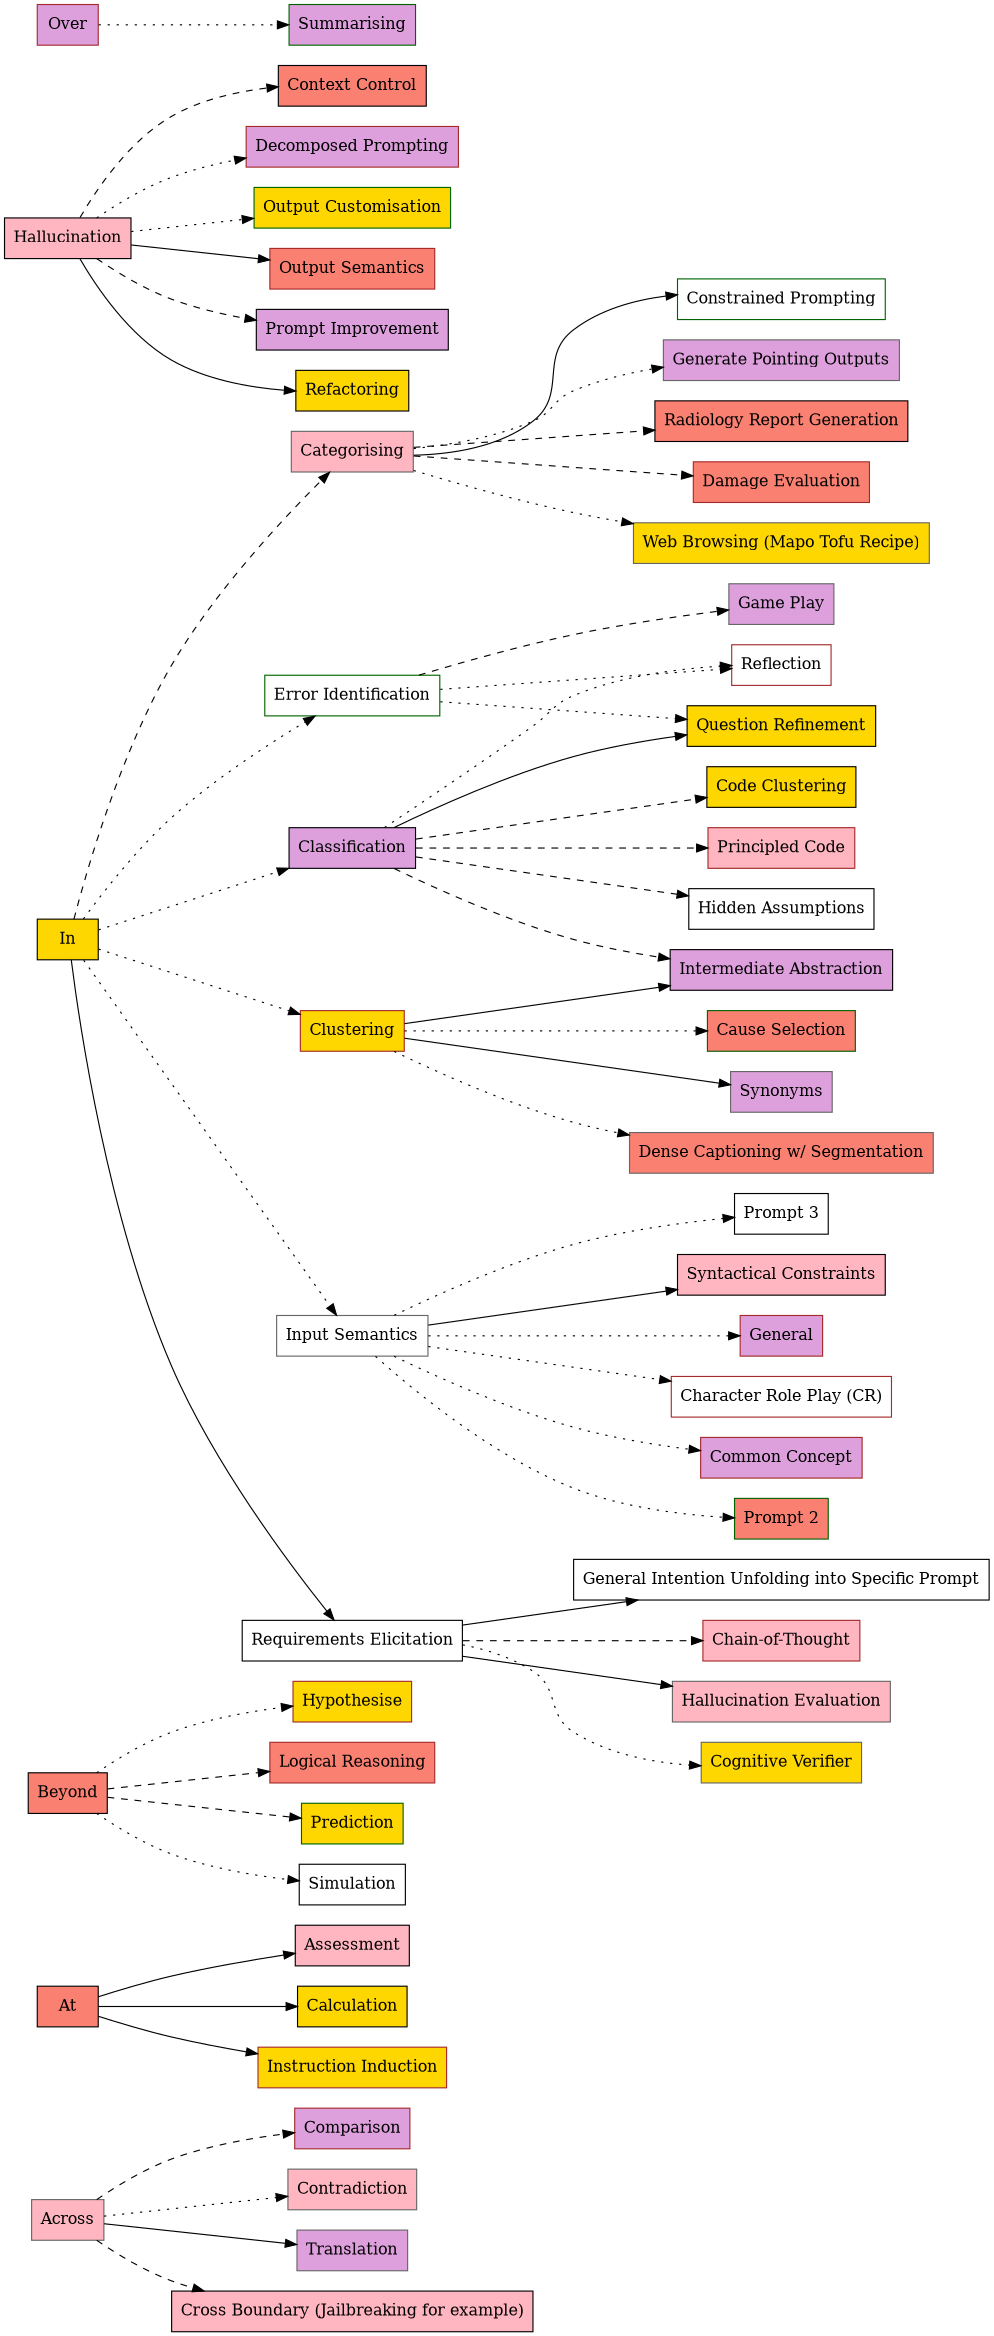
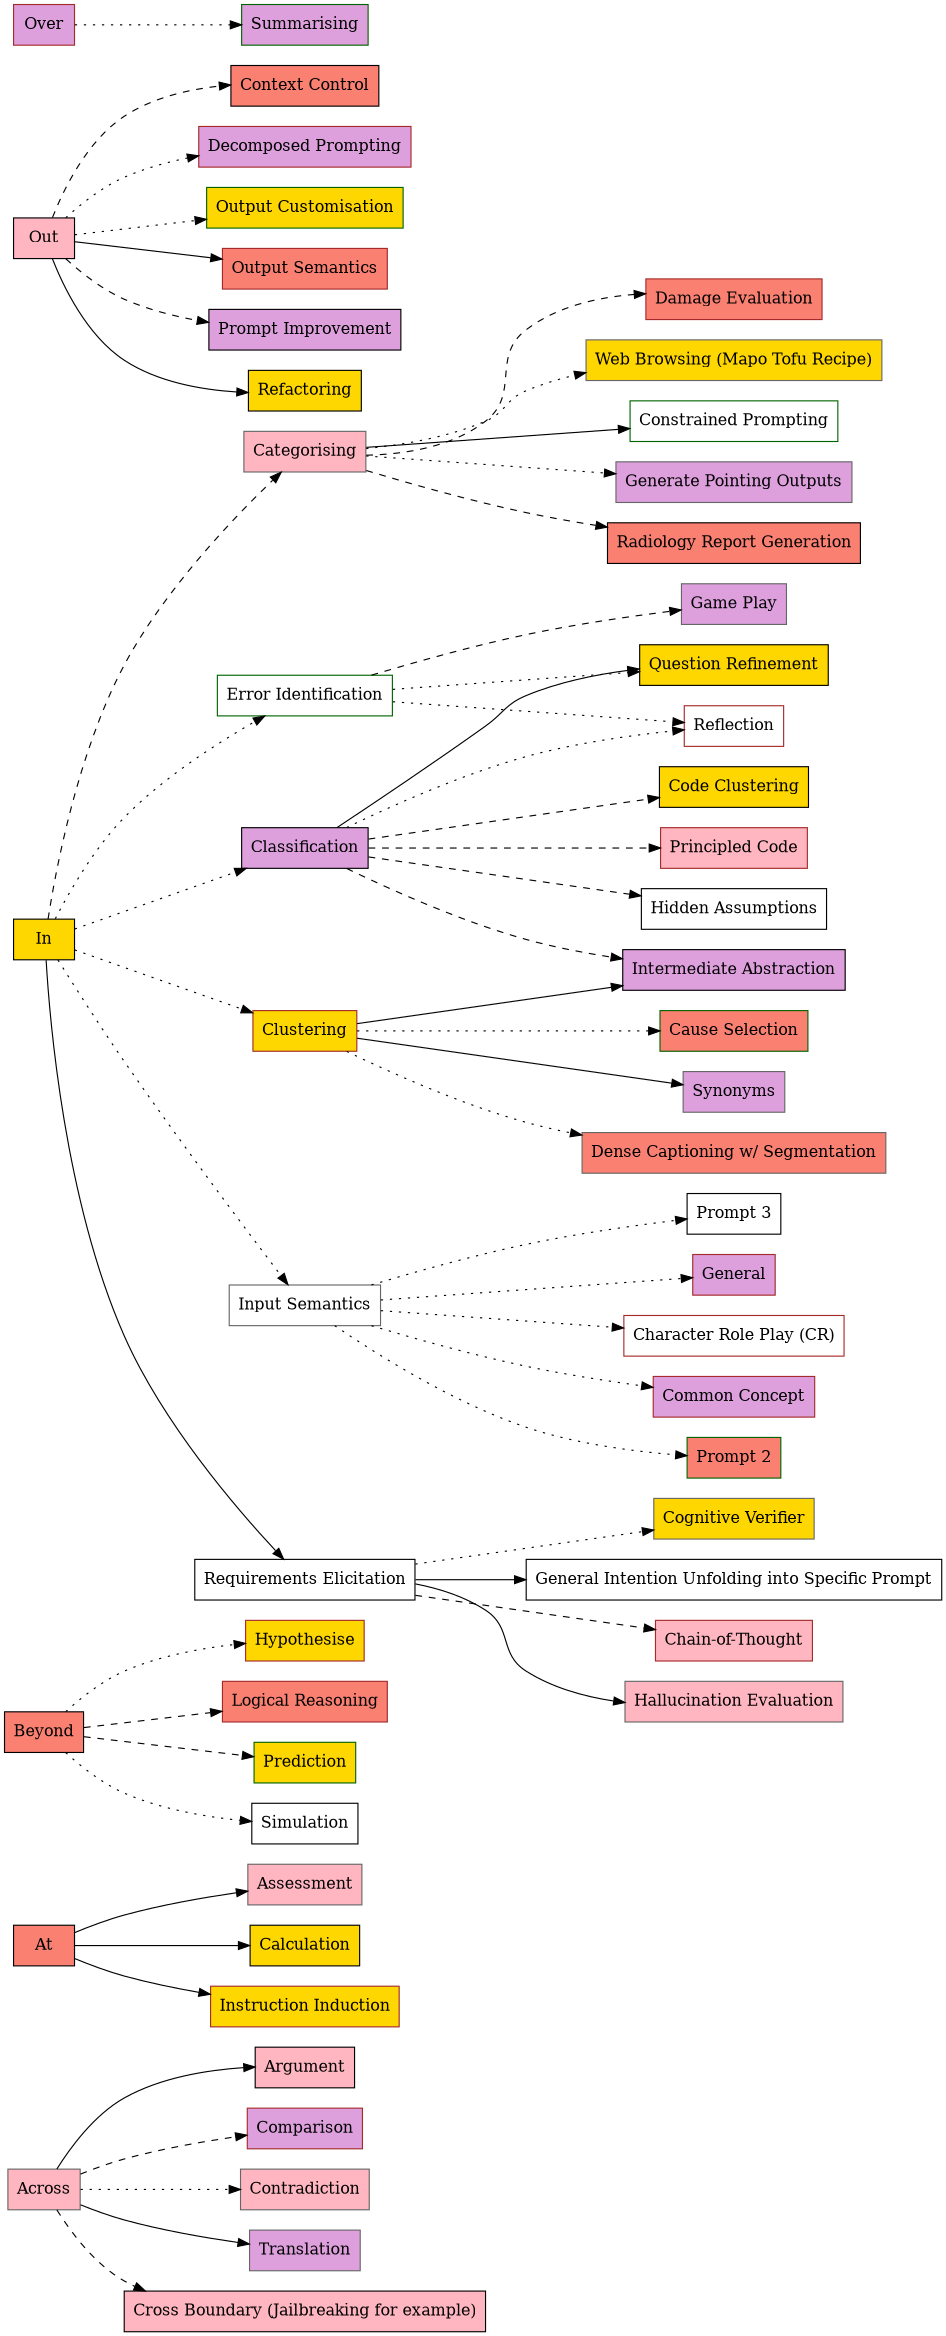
  digraph {
    rankdir=LR
    node [color=black fillcolor=plum shape=box style=filled]
    edge [style=dotted]
    Across [color=gray40 fillcolor=lightpink]
+   Argument [fillcolor=lightpink]
    Comparison [color=brown]
    Contradiction [color=gray40 fillcolor=lightpink]
    Translation [color=gray40]
    "Cross Boundary (Jailbreaking for example)" [fillcolor=lightpink]
    At [fillcolor=salmon]
-   Assessment [fillcolor=lightpink]
+   Assessment [color=gray40 fillcolor=lightpink]
    Calculation [fillcolor=gold]
    "Instruction Induction" [color=brown fillcolor=gold]
    Beyond [fillcolor=salmon]
    Hypothesise [color=brown fillcolor=gold]
    "Logical Reasoning" [color=brown fillcolor=salmon]
    Prediction [color=darkgreen fillcolor=gold]
    Simulation [fillcolor=white]
    In [fillcolor=gold]
    Categorising [color=gray40 fillcolor=lightpink]
    Classification
    Clustering [color=brown fillcolor=gold]
    "Error Identification" [color=darkgreen fillcolor=white]
    "Input Semantics" [color=gray40 fillcolor=white]
    "Requirements Elicitation" [fillcolor=white]
    "Constrained Prompting" [color=darkgreen fillcolor=white]
    "Generate Pointing Outputs" [color=gray40]
    "Radiology Report Generation" [fillcolor=salmon]
    "Damage Evaluation" [color=brown fillcolor=salmon]
    "Web Browsing (Mapo Tofu Recipe)" [color=gray40 fillcolor=gold]
    "Question Refinement" [fillcolor=gold]
    "Code Clustering" [fillcolor=gold]
    "Intermediate Abstraction"
    "Principled Code" [color=brown fillcolor=lightpink]
    "Hidden Assumptions" [fillcolor=white]
    Reflection [color=brown fillcolor=white]
    "Cause Selection" [color=darkgreen fillcolor=salmon]
    Synonyms [color=gray40]
    "Dense Captioning w/ Segmentation" [color=gray40 fillcolor=salmon]
    "Game Play" [color=gray40]
    "Character Role Play (CR)" [color=brown fillcolor=white]
    "Common Concept" [color=brown]
    "Prompt 2" [color=darkgreen fillcolor=salmon]
    "Prompt 3" [fillcolor=white]
-   "Syntactical Constraints" [fillcolor=lightpink]
    General [color=brown]
    "Cognitive Verifier" [color=gray40 fillcolor=gold]
    "General Intention Unfolding into Specific Prompt" [fillcolor=white]
    "Chain-of-Thought" [color=brown fillcolor=lightpink]
    "Hallucination Evaluation" [color=gray40 fillcolor=lightpink]
-   Out [fillcolor=lightpink label=Hallucination]
+   Out [fillcolor=lightpink]
    "Context Control" [fillcolor=salmon]
    "Decomposed Prompting" [color=brown]
    "Output Customisation" [color=darkgreen fillcolor=gold]
    "Output Semantics" [color=brown fillcolor=salmon]
    "Prompt Improvement"
    Refactoring [fillcolor=gold]
    Over [color=brown]
    Summarising [color=darkgreen]
+   Across -> Argument [style=solid]
    Across -> Comparison [style=dashed]
    Across -> Contradiction
    Across -> Translation [style=solid]
    Across -> "Cross Boundary (Jailbreaking for example)" [style=dashed]
    At -> Assessment [style=solid]
    At -> Calculation [style=solid]
    At -> "Instruction Induction" [style=solid]
    Beyond -> Hypothesise
    Beyond -> "Logical Reasoning" [style=dashed]
    Beyond -> Prediction [style=dashed]
    Beyond -> Simulation
    In -> Categorising [style=dashed]
    In -> Classification
    In -> Clustering
    In -> "Error Identification"
    In -> "Input Semantics"
    In -> "Requirements Elicitation" [style=solid]
    Categorising -> "Constrained Prompting" [style=solid]
    Categorising -> "Generate Pointing Outputs"
    Categorising -> "Radiology Report Generation" [style=dashed]
    Categorising -> "Damage Evaluation" [style=dashed]
    Categorising -> "Web Browsing (Mapo Tofu Recipe)"
    Classification -> "Question Refinement" [style=solid]
    Classification -> "Code Clustering" [style=dashed]
    Classification -> "Intermediate Abstraction" [style=dashed]
    Classification -> "Principled Code" [style=dashed]
    Classification -> "Hidden Assumptions" [style=dashed]
    Classification -> Reflection
    Clustering -> "Intermediate Abstraction" [style=solid]
    Clustering -> "Cause Selection"
    Clustering -> Synonyms [style=solid]
    Clustering -> "Dense Captioning w/ Segmentation"
    "Error Identification" -> "Question Refinement"
    "Error Identification" -> Reflection
    "Error Identification" -> "Game Play" [style=dashed]
    "Input Semantics" -> "Character Role Play (CR)"
    "Input Semantics" -> "Common Concept"
    "Input Semantics" -> "Prompt 2"
    "Input Semantics" -> "Prompt 3"
-   "Input Semantics" -> "Syntactical Constraints" [style=solid]
    "Input Semantics" -> General
    "Requirements Elicitation" -> "Cognitive Verifier"
    "Requirements Elicitation" -> "General Intention Unfolding into Specific Prompt" [style=solid]
    "Requirements Elicitation" -> "Chain-of-Thought" [style=dashed]
    "Requirements Elicitation" -> "Hallucination Evaluation" [style=solid]
    Out -> "Context Control" [style=dashed]
    Out -> "Decomposed Prompting"
    Out -> "Output Customisation"
    Out -> "Output Semantics" [style=solid]
    Out -> "Prompt Improvement" [style=dashed]
    Out -> Refactoring [style=solid]
    Over -> Summarising
  }
